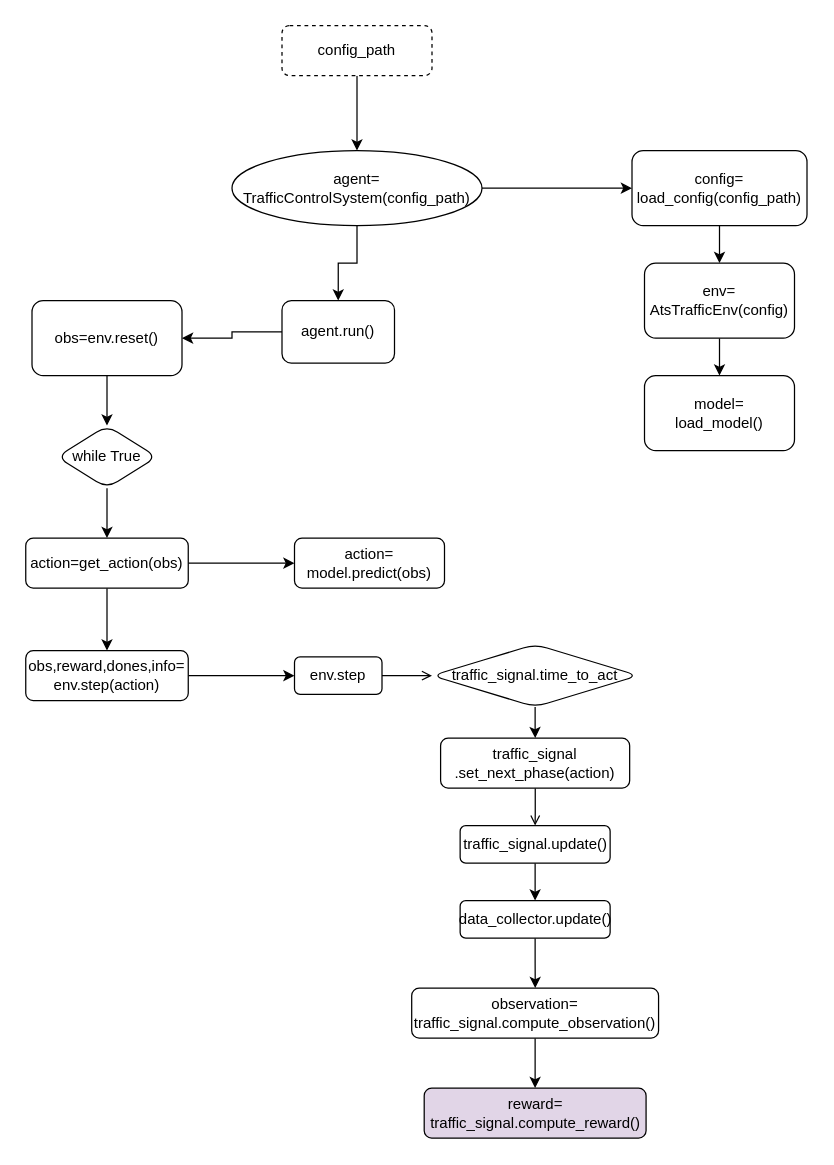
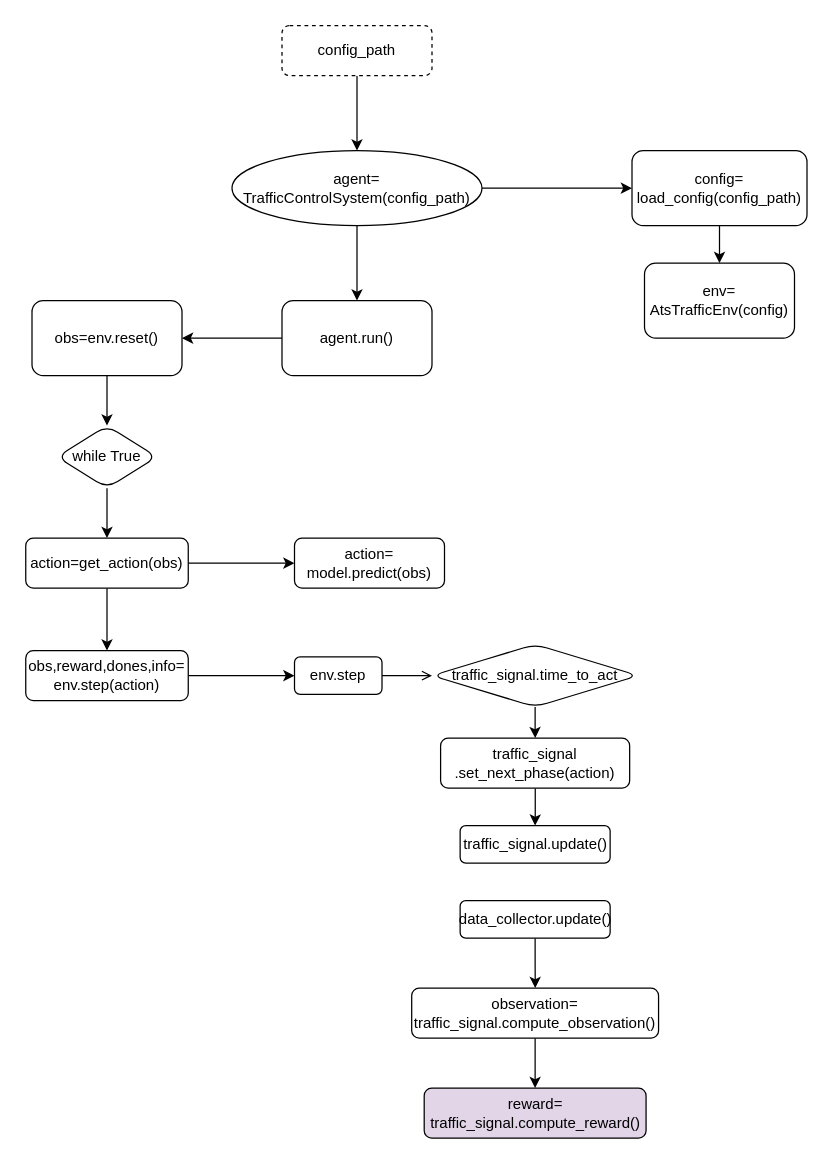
  <mxCell id="0" />
  <mxCell id="1" parent="0" />
  <mxCell id="2" value="" style="edgeStyle=orthogonalEdgeStyle;rounded=0;orthogonalLoop=1;jettySize=auto;html=1;" parent="1" source="3" target="6" edge="1"><mxGeometry relative="1" as="geometry" /></mxCell>
  <mxCell id="3" value="config_path" style="rounded=1;whiteSpace=wrap;html=1;fontSize=12;glass=0;strokeWidth=1;shadow=0;dashed=1;" parent="1" vertex="1"><mxGeometry x="225" y="20" width="120" height="40" as="geometry" /></mxCell>
  <mxCell id="4" value="" style="edgeStyle=orthogonalEdgeStyle;rounded=0;orthogonalLoop=1;jettySize=auto;html=1;" parent="1" source="6" target="8" edge="1"><mxGeometry relative="1" as="geometry" /></mxCell>
  <mxCell id="5" value="" style="edgeStyle=orthogonalEdgeStyle;rounded=0;orthogonalLoop=1;jettySize=auto;html=1;" parent="1" source="6" target="10" edge="1"><mxGeometry relative="1" as="geometry" /></mxCell>
  <mxCell id="6" value="agent=&lt;div&gt;TrafficControlSystem(config_path)&lt;/div&gt;" style="ellipse;whiteSpace=wrap;html=1;glass=0;strokeWidth=1;shadow=0;" parent="1" vertex="1"><mxGeometry x="185" y="120" width="200" height="60" as="geometry" /></mxCell>
  <mxCell id="7" value="" style="edgeStyle=orthogonalEdgeStyle;rounded=0;orthogonalLoop=1;jettySize=auto;html=1;" parent="1" source="8" target="15" edge="1"><mxGeometry relative="1" as="geometry" /></mxCell>
- <mxCell id="8" value="agent.run()" style="whiteSpace=wrap;html=1;rounded=1;glass=0;strokeWidth=1;shadow=0;" parent="1" vertex="1"><mxGeometry x="225" y="240" width="90" height="50" as="geometry" /></mxCell>
+ <mxCell id="8" value="agent.run()" style="whiteSpace=wrap;html=1;rounded=1;glass=0;strokeWidth=1;shadow=0;" parent="1" vertex="1"><mxGeometry x="225" y="240" width="120" height="60" as="geometry" /></mxCell>
  <mxCell id="9" value="" style="edgeStyle=orthogonalEdgeStyle;rounded=0;orthogonalLoop=1;jettySize=auto;html=1;" parent="1" source="10" target="12" edge="1"><mxGeometry relative="1" as="geometry" /></mxCell>
  <mxCell id="10" value="&lt;div&gt;config=&lt;/div&gt;load_config(config_path)" style="whiteSpace=wrap;html=1;rounded=1;glass=0;strokeWidth=1;shadow=0;" parent="1" vertex="1"><mxGeometry x="505" y="120" width="140" height="60" as="geometry" /></mxCell>
- <mxCell id="11" value="" style="edgeStyle=orthogonalEdgeStyle;rounded=0;orthogonalLoop=1;jettySize=auto;html=1;" parent="1" source="12" target="13" edge="1"><mxGeometry relative="1" as="geometry" /></mxCell>
  <mxCell id="12" value="env=&lt;div&gt;AtsTrafficEnv(config)&lt;/div&gt;" style="whiteSpace=wrap;html=1;rounded=1;glass=0;strokeWidth=1;shadow=0;" parent="1" vertex="1"><mxGeometry x="515" y="210" width="120" height="60" as="geometry" /></mxCell>
- <mxCell id="13" value="model=&lt;div&gt;load_model()&lt;/div&gt;" style="whiteSpace=wrap;html=1;rounded=1;glass=0;strokeWidth=1;shadow=0;" parent="1" vertex="1"><mxGeometry x="515" y="300" width="120" height="60" as="geometry" /></mxCell>
  <mxCell id="14" value="" style="edgeStyle=orthogonalEdgeStyle;rounded=0;orthogonalLoop=1;jettySize=auto;html=1;" parent="1" source="15" target="17" edge="1"><mxGeometry relative="1" as="geometry" /></mxCell>
  <mxCell id="15" value="obs=env.reset()" style="whiteSpace=wrap;html=1;rounded=1;glass=0;strokeWidth=1;shadow=0;" parent="1" vertex="1"><mxGeometry x="25" y="240" width="120" height="60" as="geometry" /></mxCell>
  <mxCell id="16" value="" style="edgeStyle=orthogonalEdgeStyle;rounded=0;orthogonalLoop=1;jettySize=auto;html=1;" parent="1" source="17" target="20" edge="1"><mxGeometry relative="1" as="geometry" /></mxCell>
  <mxCell id="17" value="while True" style="rhombus;whiteSpace=wrap;html=1;rounded=1;glass=0;strokeWidth=1;shadow=0;" parent="1" vertex="1"><mxGeometry x="45" y="340" width="80" height="50" as="geometry" /></mxCell>
  <mxCell id="18" value="" style="edgeStyle=orthogonalEdgeStyle;rounded=0;orthogonalLoop=1;jettySize=auto;html=1;" parent="1" source="20" target="22" edge="1"><mxGeometry relative="1" as="geometry" /></mxCell>
  <mxCell id="19" value="" style="edgeStyle=orthogonalEdgeStyle;rounded=0;orthogonalLoop=1;jettySize=auto;html=1;" parent="1" source="20" target="23" edge="1"><mxGeometry relative="1" as="geometry" /></mxCell>
  <mxCell id="20" value="action=get_action(obs)" style="whiteSpace=wrap;html=1;rounded=1;glass=0;strokeWidth=1;shadow=0;" parent="1" vertex="1"><mxGeometry x="20" y="430" width="130" height="40" as="geometry" /></mxCell>
  <mxCell id="21" value="" style="edgeStyle=orthogonalEdgeStyle;rounded=0;orthogonalLoop=1;jettySize=auto;html=1;" parent="1" source="22" target="25" edge="1"><mxGeometry relative="1" as="geometry" /></mxCell>
  <mxCell id="22" value="obs,reward,dones,info=&lt;div&gt;env.step(action)&lt;/div&gt;" style="whiteSpace=wrap;html=1;rounded=1;glass=0;strokeWidth=1;shadow=0;" parent="1" vertex="1"><mxGeometry x="20" y="520" width="130" height="40" as="geometry" /></mxCell>
  <mxCell id="23" value="action=&lt;div&gt;model.predict(obs)&lt;/div&gt;" style="whiteSpace=wrap;html=1;rounded=1;glass=0;strokeWidth=1;shadow=0;" parent="1" vertex="1"><mxGeometry x="235" y="430" width="120" height="40" as="geometry" /></mxCell>
  <mxCell id="24" value="" style="edgeStyle=orthogonalEdgeStyle;rounded=0;orthogonalLoop=1;jettySize=auto;html=1;endArrow=open;" parent="1" source="25" target="27" edge="1"><mxGeometry relative="1" as="geometry" /></mxCell>
  <mxCell id="25" value="env.step" style="whiteSpace=wrap;html=1;rounded=1;glass=0;strokeWidth=1;shadow=0;" parent="1" vertex="1"><mxGeometry x="235" y="525" width="70" height="30" as="geometry" /></mxCell>
  <mxCell id="26" value="" style="edgeStyle=orthogonalEdgeStyle;rounded=0;orthogonalLoop=1;jettySize=auto;html=1;" parent="1" source="27" target="29" edge="1"><mxGeometry relative="1" as="geometry" /></mxCell>
  <mxCell id="27" value="traffic_signal.time_to_act" style="rhombus;whiteSpace=wrap;html=1;rounded=1;glass=0;strokeWidth=1;shadow=0;" parent="1" vertex="1"><mxGeometry x="345" y="515" width="165" height="50" as="geometry" /></mxCell>
- <mxCell id="28" value="" style="edgeStyle=orthogonalEdgeStyle;rounded=0;orthogonalLoop=1;jettySize=auto;html=1;endArrow=open;" parent="1" source="29" target="31" edge="1"><mxGeometry relative="1" as="geometry" /></mxCell>
+ <mxCell id="28" value="" style="edgeStyle=orthogonalEdgeStyle;rounded=0;orthogonalLoop=1;jettySize=auto;html=1;" parent="1" source="29" target="31" edge="1"><mxGeometry relative="1" as="geometry" /></mxCell>
  <mxCell id="29" value="traffic_signal&lt;div&gt;.set_next_phase(action)&lt;/div&gt;" style="whiteSpace=wrap;html=1;rounded=1;glass=0;strokeWidth=1;shadow=0;" parent="1" vertex="1"><mxGeometry x="351.88" y="590" width="151.25" height="40" as="geometry" /></mxCell>
- <mxCell id="30" value="" style="edgeStyle=orthogonalEdgeStyle;rounded=0;orthogonalLoop=1;jettySize=auto;html=1;" parent="1" source="31" target="33" edge="1"><mxGeometry relative="1" as="geometry" /></mxCell>
  <mxCell id="31" value="&lt;div&gt;traffic_signal.update()&lt;/div&gt;" style="whiteSpace=wrap;html=1;rounded=1;glass=0;strokeWidth=1;shadow=0;" parent="1" vertex="1"><mxGeometry x="367.51" y="660" width="120" height="30" as="geometry" /></mxCell>
  <mxCell id="32" value="" style="edgeStyle=orthogonalEdgeStyle;rounded=0;orthogonalLoop=1;jettySize=auto;html=1;" parent="1" source="33" target="35" edge="1"><mxGeometry relative="1" as="geometry" /></mxCell>
  <mxCell id="33" value="data_collector.update()" style="whiteSpace=wrap;html=1;rounded=1;glass=0;strokeWidth=1;shadow=0;" parent="1" vertex="1"><mxGeometry x="367.51" y="720" width="120" height="30" as="geometry" /></mxCell>
  <mxCell id="34" value="" style="edgeStyle=orthogonalEdgeStyle;rounded=0;orthogonalLoop=1;jettySize=auto;html=1;" parent="1" source="35" target="36" edge="1"><mxGeometry relative="1" as="geometry" /></mxCell>
  <mxCell id="35" value="observation=&lt;div&gt;traffic_signal.compute_observation()&lt;/div&gt;" style="whiteSpace=wrap;html=1;rounded=1;glass=0;strokeWidth=1;shadow=0;" parent="1" vertex="1"><mxGeometry x="328.76" y="790" width="197.49" height="40" as="geometry" /></mxCell>
  <mxCell id="36" value="reward=&lt;div&gt;traffic_signal.compute_reward()&lt;/div&gt;" style="whiteSpace=wrap;html=1;rounded=1;glass=0;strokeWidth=1;shadow=0;fillColor=#e1d5e7;" parent="1" vertex="1"><mxGeometry x="338.76" y="870" width="177.5" height="40" as="geometry" /></mxCell>
